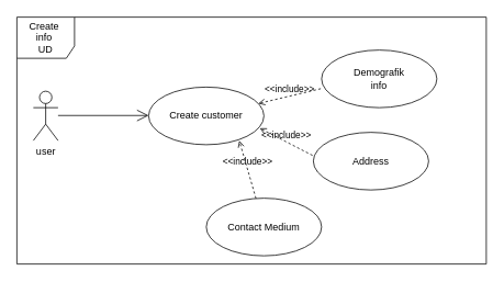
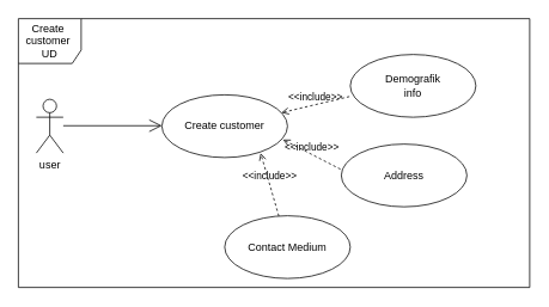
  <mxCell id="0" />
  <mxCell id="1" parent="0" />
  <mxCell id="2" value="user" style="shape=umlActor;verticalLabelPosition=bottom;verticalAlign=top;html=1;" vertex="1" parent="1"><mxGeometry x="40" y="110" width="30" height="60" as="geometry" /></mxCell>
  <mxCell id="3" value="Create customer" style="ellipse;whiteSpace=wrap;html=1;" vertex="1" parent="1"><mxGeometry x="180" y="105" width="140" height="70" as="geometry" /></mxCell>
  <mxCell id="4" value="Demografik&lt;br&gt;info" style="ellipse;whiteSpace=wrap;html=1;" vertex="1" parent="1"><mxGeometry x="390" y="60" width="140" height="70" as="geometry" /></mxCell>
  <mxCell id="5" value="" style="endArrow=open;endFill=1;endSize=12;html=1;rounded=0;" edge="1" parent="1"><mxGeometry width="160" relative="1" as="geometry"><mxPoint x="70" y="139.5" as="sourcePoint" /><mxPoint x="180" y="139.5" as="targetPoint" /></mxGeometry></mxCell>
  <mxCell id="6" value="&amp;lt;&amp;lt;include&amp;gt;&amp;gt;" style="html=1;verticalAlign=bottom;labelBackgroundColor=none;endArrow=open;endFill=0;dashed=1;rounded=0;exitX=-0.007;exitY=0.671;exitDx=0;exitDy=0;exitPerimeter=0;" edge="1" parent="1" source="4" target="3"><mxGeometry width="160" relative="1" as="geometry"><mxPoint x="330" y="30" as="sourcePoint" /><mxPoint x="440" y="110" as="targetPoint" /></mxGeometry></mxCell>
  <mxCell id="7" value="&amp;lt;&amp;lt;include&amp;gt;&amp;gt;" style="html=1;verticalAlign=bottom;labelBackgroundColor=none;endArrow=open;endFill=0;dashed=1;rounded=0;exitX=-0.007;exitY=0.4;exitDx=0;exitDy=0;exitPerimeter=0;entryX=0.964;entryY=0.714;entryDx=0;entryDy=0;entryPerimeter=0;" edge="1" parent="1" source="8" target="3"><mxGeometry width="160" relative="1" as="geometry"><mxPoint x="340" y="210" as="sourcePoint" /><mxPoint x="310" y="150" as="targetPoint" /></mxGeometry></mxCell>
  <mxCell id="8" value="Address" style="ellipse;whiteSpace=wrap;html=1;" vertex="1" parent="1"><mxGeometry x="380" y="160" width="140" height="70" as="geometry" /></mxCell>
  <mxCell id="9" value="Contact Medium&lt;br&gt;" style="ellipse;whiteSpace=wrap;html=1;" vertex="1" parent="1"><mxGeometry x="250" y="240" width="140" height="70" as="geometry" /></mxCell>
  <mxCell id="10" value="&amp;lt;&amp;lt;include&amp;gt;&amp;gt;" style="html=1;verticalAlign=bottom;labelBackgroundColor=none;endArrow=open;endFill=0;dashed=1;rounded=0;entryX=0.786;entryY=0.929;entryDx=0;entryDy=0;entryPerimeter=0;" edge="1" parent="1" source="9" target="3"><mxGeometry width="160" relative="1" as="geometry"><mxPoint x="150" y="210" as="sourcePoint" /><mxPoint x="310" y="210" as="targetPoint" /></mxGeometry></mxCell>
- <mxCell id="11" value="Create&amp;nbsp;&lt;br&gt;info&amp;nbsp;&lt;br&gt;UD" style="shape=umlFrame;whiteSpace=wrap;html=1;width=70;height=50;" vertex="1" parent="1"><mxGeometry x="20" y="20" width="570" height="300" as="geometry" /></mxCell>
+ <mxCell id="11" value="Create&amp;nbsp;&lt;br&gt;customer&amp;nbsp;&lt;br&gt;UD" style="shape=umlFrame;whiteSpace=wrap;html=1;width=70;height=50;" vertex="1" parent="1"><mxGeometry x="20" y="20" width="570" height="300" as="geometry" /></mxCell>
